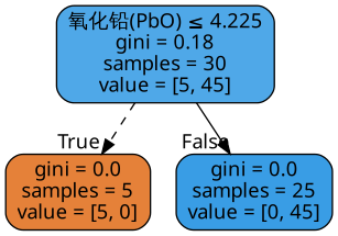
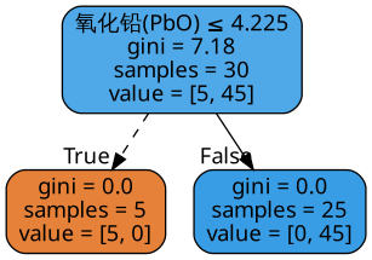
  digraph {
    node [color=black fontname=DengXian shape=box style="filled, rounded"]
    edge [fontname=DengXian labeldistance=2.5 arrowhead=normal]
-   n1 [fillcolor="#4fa8e8" label=<氧化铅(PbO) &le; 4.225<br/>gini = 0.18<br/>samples = 30<br/>value = [5, 45]>]
+   n1 [fillcolor="#4fa8e8" label=<氧化铅(PbO) &le; 4.225<br/>gini = 7.18<br/>samples = 30<br/>value = [5, 45]>]
    n2 [fillcolor="#e58139" label=<gini = 0.0<br/>samples = 5<br/>value = [5, 0]>]
    n3 [fillcolor="#399de5" label=<gini = 0.0<br/>samples = 25<br/>value = [0, 45]>]
    n1 -> n2 [headlabel=True labelangle=45 style=dashed]
    n1 -> n3 [headlabel=False labelangle=-45 style=solid]
  }
